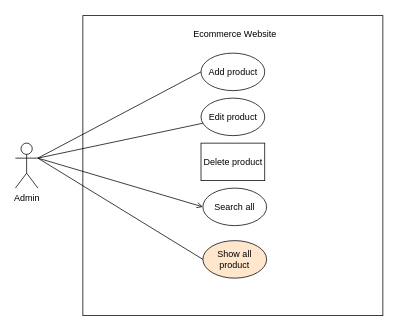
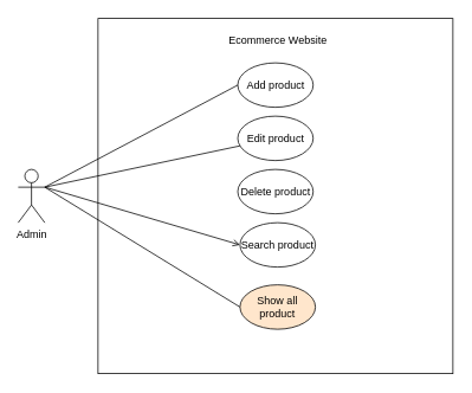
  <mxCell id="0" />
  <mxCell id="1" parent="0" />
  <mxCell id="2" value="Admin" style="shape=umlActor;verticalLabelPosition=bottom;labelBackgroundColor=#ffffff;verticalAlign=top;html=1;outlineConnect=0;" vertex="1" parent="1"><mxGeometry x="20" y="190" width="30" height="60" as="geometry" /></mxCell>
  <mxCell id="3" value="" style="whiteSpace=wrap;html=1;aspect=fixed;" vertex="1" parent="1"><mxGeometry x="110" y="20" width="400" height="400" as="geometry" /></mxCell>
  <mxCell id="4" value="Add product" style="ellipse;whiteSpace=wrap;html=1;" vertex="1" parent="1"><mxGeometry x="267.5" y="70" width="85" height="50" as="geometry" /></mxCell>
  <mxCell id="5" value="" style="endArrow=none;html=1;" edge="1" parent="1" target="7"><mxGeometry width="50" height="50" relative="1" as="geometry"><mxPoint x="50" y="210" as="sourcePoint" /><mxPoint x="110" y="100" as="targetPoint" /></mxGeometry></mxCell>
  <mxCell id="6" value="" style="endArrow=none;html=1;entryX=0;entryY=0.5;entryDx=0;entryDy=0;exitX=1;exitY=0.333;exitDx=0;exitDy=0;exitPerimeter=0;" edge="1" parent="1" source="2" target="4"><mxGeometry width="50" height="50" relative="1" as="geometry"><mxPoint x="60" y="150" as="sourcePoint" /><mxPoint x="110" y="100" as="targetPoint" /></mxGeometry></mxCell>
  <mxCell id="7" value="Edit product" style="ellipse;whiteSpace=wrap;html=1;" vertex="1" parent="1"><mxGeometry x="267.5" y="130" width="85" height="50" as="geometry" /></mxCell>
  <mxCell id="8" value="&lt;div&gt;Show all&lt;/div&gt;&lt;div&gt;product&lt;br&gt;&lt;/div&gt;" style="ellipse;whiteSpace=wrap;html=1;fillColor=#ffe6cc;" vertex="1" parent="1"><mxGeometry x="270" y="320" width="85" height="50" as="geometry" /></mxCell>
- <mxCell id="9" value="Search all" style="ellipse;whiteSpace=wrap;html=1;" vertex="1" parent="1"><mxGeometry x="270" y="250" width="85" height="50" as="geometry" /></mxCell>
- <mxCell id="10" value="Delete product" style="whiteSpace=wrap;html=1;rounded=0;" vertex="1" parent="1"><mxGeometry x="267.5" y="190" width="85" height="50" as="geometry" /></mxCell>
+ <mxCell id="9" value="Search product" style="ellipse;whiteSpace=wrap;html=1;" vertex="1" parent="1"><mxGeometry x="270" y="250" width="85" height="50" as="geometry" /></mxCell>
+ <mxCell id="10" value="Delete product" style="ellipse;whiteSpace=wrap;html=1;" vertex="1" parent="1"><mxGeometry x="267.5" y="190" width="85" height="50" as="geometry" /></mxCell>
  <mxCell id="11" value="" style="endArrow=open;html=1;entryX=0;entryY=0.5;entryDx=0;entryDy=0;exitX=1;exitY=0.333;exitDx=0;exitDy=0;exitPerimeter=0;" edge="1" parent="1" source="2" target="9"><mxGeometry width="50" height="50" relative="1" as="geometry"><mxPoint x="50" y="170" as="sourcePoint" /><mxPoint x="110" y="290" as="targetPoint" /></mxGeometry></mxCell>
  <mxCell id="12" value="" style="endArrow=none;html=1;entryX=0;entryY=0.5;entryDx=0;entryDy=0;" edge="1" parent="1" target="8"><mxGeometry width="50" height="50" relative="1" as="geometry"><mxPoint x="50" y="210" as="sourcePoint" /><mxPoint x="120" y="300" as="targetPoint" /></mxGeometry></mxCell>
  <mxCell id="13" style="edgeStyle=orthogonalEdgeStyle;rounded=0;orthogonalLoop=1;jettySize=auto;html=1;exitX=0.5;exitY=1;exitDx=0;exitDy=0;" edge="1" parent="1" source="7" target="7"><mxGeometry relative="1" as="geometry" /></mxCell>
  <mxCell id="14" value="Ecommerce Website" style="text;html=1;strokeColor=none;fillColor=none;align=center;verticalAlign=middle;whiteSpace=wrap;rounded=0;" vertex="1" parent="1"><mxGeometry x="247.5" y="30" width="130" height="30" as="geometry" /></mxCell>
